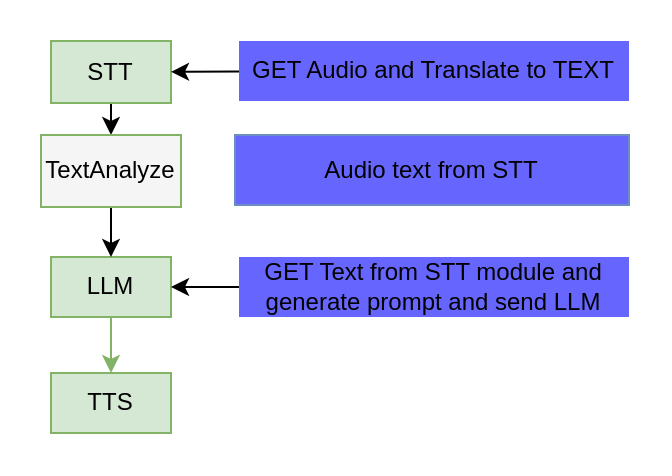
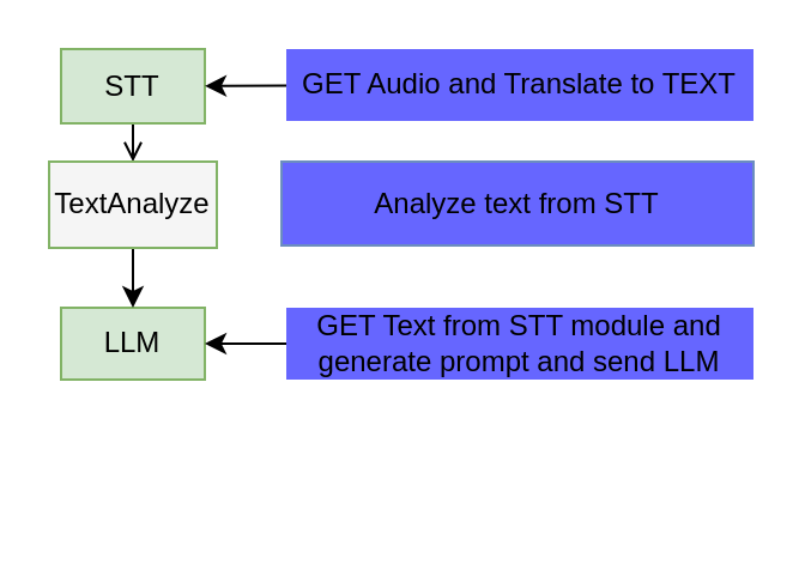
  <mxCell id="0" />
  <mxCell id="1" parent="0" />
- <mxCell id="2" value="" style="edgeStyle=none;html=1;" edge="1" parent="1" source="3" target="12"><mxGeometry relative="1" as="geometry" /></mxCell>
+ <mxCell id="2" value="" style="edgeStyle=none;html=1;endArrow=open;" edge="1" parent="1" source="3" target="12"><mxGeometry relative="1" as="geometry" /></mxCell>
  <mxCell id="3" value="STT" style="text;strokeColor=#82b366;align=center;fillColor=#d5e8d4;html=1;verticalAlign=middle;whiteSpace=wrap;rounded=0;" parent="1" vertex="1"><mxGeometry x="25" y="20" width="60" height="31" as="geometry" /></mxCell>
- <mxCell id="4" value="TTS" style="text;strokeColor=#82b366;align=center;fillColor=#d5e8d4;html=1;verticalAlign=middle;whiteSpace=wrap;rounded=0;" parent="1" vertex="1"><mxGeometry x="25" y="186" width="60" height="30" as="geometry" /></mxCell>
- <mxCell id="5" style="edgeStyle=none;html=1;fillColor=#d5e8d4;strokeColor=#82b366;" parent="1" source="6" target="4" edge="1"><mxGeometry relative="1" as="geometry" /></mxCell>
  <mxCell id="6" value="LLM" style="text;strokeColor=#82b366;align=center;fillColor=#d5e8d4;html=1;verticalAlign=middle;whiteSpace=wrap;rounded=0;" parent="1" vertex="1"><mxGeometry x="25" y="128" width="60" height="30" as="geometry" /></mxCell>
  <mxCell id="7" style="edgeStyle=none;html=1;" parent="1" source="8" target="3" edge="1"><mxGeometry relative="1" as="geometry" /></mxCell>
  <mxCell id="8" value="GET Audio and Translate to TEXT" style="text;strokeColor=none;align=center;fillColor=#6666FF;html=1;verticalAlign=middle;whiteSpace=wrap;rounded=0;gradientColor=none;" parent="1" vertex="1"><mxGeometry x="119" y="20" width="195" height="30" as="geometry" /></mxCell>
  <mxCell id="9" style="edgeStyle=none;html=1;entryX=1;entryY=0.5;entryDx=0;entryDy=0;" parent="1" source="10" target="6" edge="1"><mxGeometry relative="1" as="geometry" /></mxCell>
  <mxCell id="10" value="GET Text from STT module and generate prompt and send LLM" style="text;strokeColor=none;align=center;fillColor=#6666FF;html=1;verticalAlign=middle;whiteSpace=wrap;rounded=0;gradientColor=none;" parent="1" vertex="1"><mxGeometry x="119" y="128" width="195" height="30" as="geometry" /></mxCell>
  <mxCell id="11" value="" style="edgeStyle=none;html=1;" edge="1" parent="1" source="12" target="6"><mxGeometry relative="1" as="geometry" /></mxCell>
  <mxCell id="12" value="TextAnalyze" style="whiteSpace=wrap;html=1;fillColor=#f5f5f5;strokeColor=#82b366;" vertex="1" parent="1"><mxGeometry x="20" y="67" width="70" height="36" as="geometry" /></mxCell>
- <mxCell id="13" value="Audio text from STT" style="text;strokeColor=#6c8ebf;align=center;fillColor=light-dark(#6666ff, #94949b);html=1;verticalAlign=middle;whiteSpace=wrap;rounded=0;" vertex="1" parent="1"><mxGeometry x="117" y="67" width="197" height="35" as="geometry" /></mxCell>
+ <mxCell id="13" value="Analyze text from STT" style="text;strokeColor=#6c8ebf;align=center;fillColor=light-dark(#6666ff, #94949b);html=1;verticalAlign=middle;whiteSpace=wrap;rounded=0;" vertex="1" parent="1"><mxGeometry x="117" y="67" width="197" height="35" as="geometry" /></mxCell>
